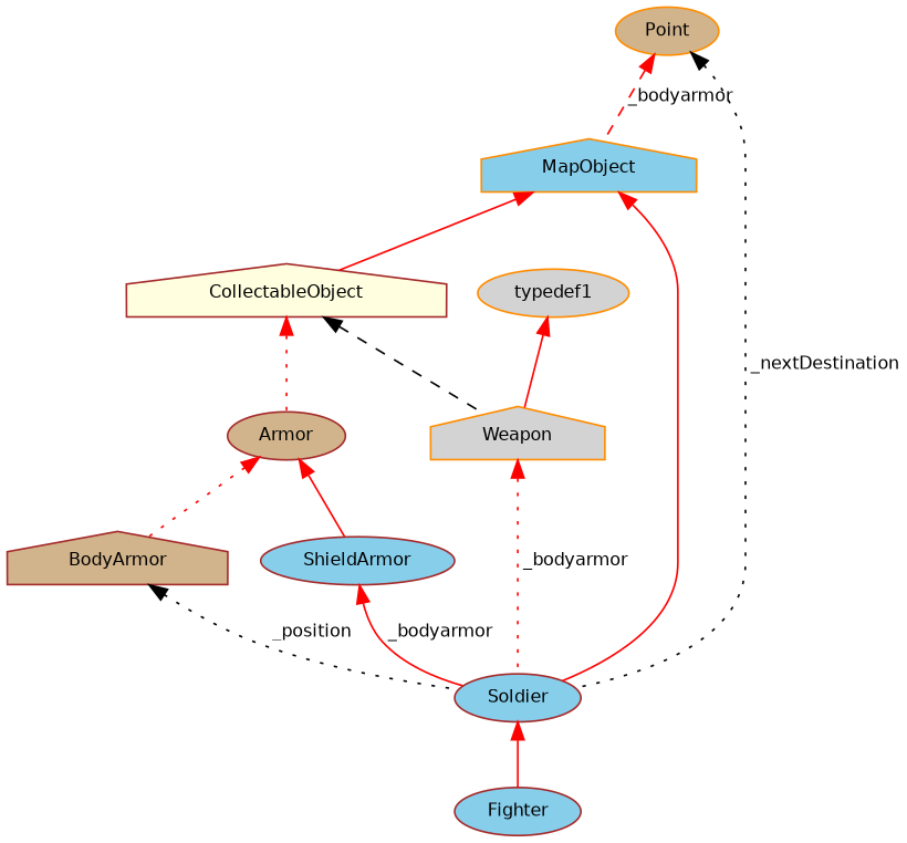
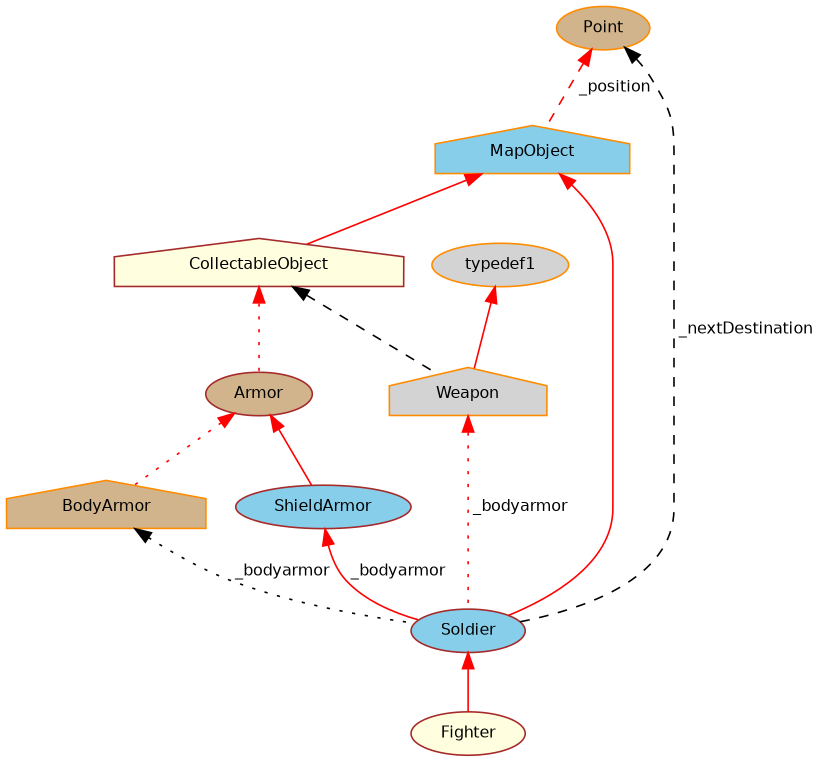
  digraph {
    node [color=brown fillcolor=skyblue fontname=Helvetica fontsize=10 shape=ellipse style=filled]
    edge [color=red dir=back fontname=Helvetica fontsize=10 labelfontname=Helvetica labelfontsize=10 style=solid]
-   n1 [fontcolor=black height=0.2 label=Fighter width=0.4]
+   n1 [fillcolor=lightyellow fontcolor=black height=0.2 label=Fighter width=0.4]
    n2 [height=0.2 label=Soldier width=0.4]
    n3 [color=darkorange height=0.2 label=MapObject shape=house width=0.4]
    n4 [fillcolor=lightyellow height=0.2 label=CollectableObject shape=house width=0.4]
    n5 [fillcolor=tan height=0.2 label=Armor width=0.4]
    n6 [color=darkorange fillcolor=lightgrey height=0.2 label=Weapon shape=house width=0.4]
    n7 [color=darkorange fillcolor=tan height=0.2 label=Point width=0.4]
-   n8 [fillcolor=tan height=0.2 label=BodyArmor shape=house width=0.4]
+   n8 [color=darkorange fillcolor=tan height=0.2 label=BodyArmor shape=house width=0.4]
    n9 [height=0.2 label=ShieldArmor width=0.4]
    n10 [color=darkorange fillcolor=lightgrey height=0.2 label=typedef1 width=0.4]
    n2 -> n1
    n3 -> n2
    n3 -> n4
    n4 -> n5 [style=dotted]
    n4 -> n6 [color=black style=dashed]
    n5 -> n8 [style=dotted]
    n5 -> n9
    n6 -> n2 [label=" _bodyarmor" style=dotted]
-   n7 -> n2 [color=black label=" _nextDestination" style=dotted]
-   n7 -> n3 [label=" _bodyarmor" style=dashed]
-   n8 -> n2 [color=black label=" _position" style=dotted]
+   n7 -> n2 [color=black label=" _nextDestination" style=dashed]
+   n7 -> n3 [label=" _position" style=dashed]
+   n8 -> n2 [color=black label=" _bodyarmor" style=dotted]
    n9 -> n2 [label=" _bodyarmor"]
    n10 -> n6
  }
